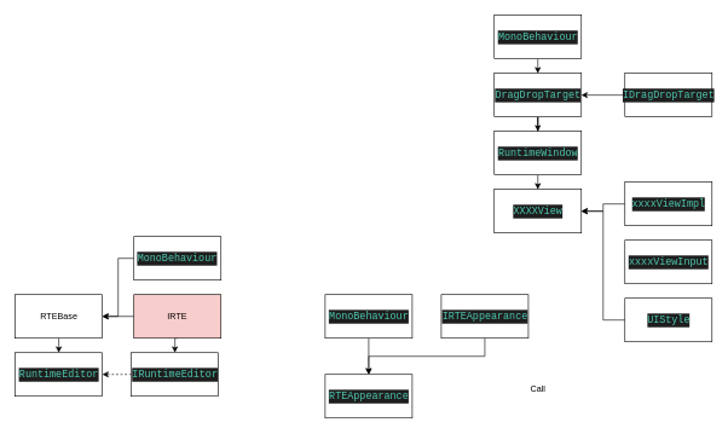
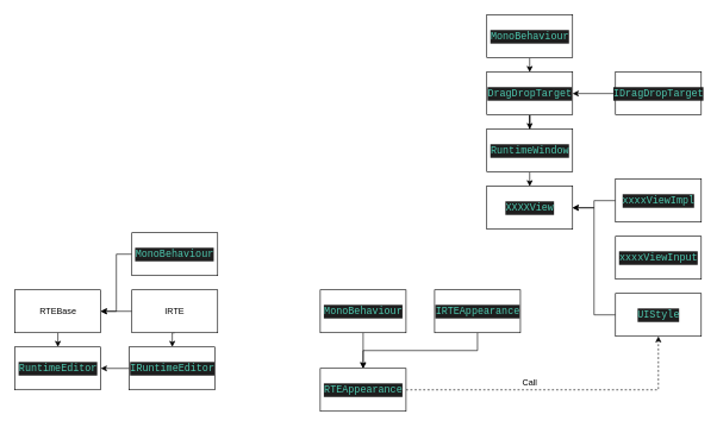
  <mxCell id="0" />
  <mxCell id="1" parent="0" />
  <mxCell id="2" style="edgeStyle=orthogonalEdgeStyle;rounded=0;orthogonalLoop=1;jettySize=auto;html=1;exitX=0;exitY=0.5;exitDx=0;exitDy=0;entryX=1;entryY=0.5;entryDx=0;entryDy=0;" edge="1" parent="1" source="3" target="5"><mxGeometry relative="1" as="geometry" /></mxCell>
  <mxCell id="3" value="&lt;div style=&quot;color: rgb(212 , 212 , 212) ; background-color: rgb(30 , 30 , 30) ; font-family: &amp;#34;consolas&amp;#34; , &amp;#34;courier new&amp;#34; , monospace ; font-size: 14px ; line-height: 19px ; white-space: pre&quot;&gt;&lt;span style=&quot;color: #4ec9b0&quot;&gt;MonoBehaviour&lt;/span&gt;&lt;/div&gt;" style="rounded=0;whiteSpace=wrap;html=1;" vertex="1" parent="1"><mxGeometry x="184" y="325.5" width="120" height="60" as="geometry" /></mxCell>
  <mxCell id="4" style="edgeStyle=orthogonalEdgeStyle;rounded=0;orthogonalLoop=1;jettySize=auto;html=1;exitX=0.5;exitY=1;exitDx=0;exitDy=0;entryX=0.5;entryY=0;entryDx=0;entryDy=0;" edge="1" parent="1" source="5" target="11"><mxGeometry relative="1" as="geometry" /></mxCell>
  <mxCell id="5" value="RTEBase" style="rounded=0;whiteSpace=wrap;html=1;" vertex="1" parent="1"><mxGeometry x="20.5" y="405.5" width="120" height="60" as="geometry" /></mxCell>
  <mxCell id="6" style="edgeStyle=orthogonalEdgeStyle;rounded=0;orthogonalLoop=1;jettySize=auto;html=1;exitX=0.5;exitY=1;exitDx=0;exitDy=0;entryX=0.5;entryY=0;entryDx=0;entryDy=0;" edge="1" parent="1" source="8" target="10"><mxGeometry relative="1" as="geometry" /></mxCell>
  <mxCell id="7" style="edgeStyle=orthogonalEdgeStyle;rounded=0;orthogonalLoop=1;jettySize=auto;html=1;exitX=0;exitY=0.5;exitDx=0;exitDy=0;entryX=1;entryY=0.5;entryDx=0;entryDy=0;" edge="1" parent="1" source="8" target="5"><mxGeometry relative="1" as="geometry" /></mxCell>
- <mxCell id="8" value="IRTE" style="rounded=0;whiteSpace=wrap;html=1;fillColor=#f8cecc;" vertex="1" parent="1"><mxGeometry x="184" y="405.5" width="120" height="60" as="geometry" /></mxCell>
- <mxCell id="9" style="edgeStyle=orthogonalEdgeStyle;rounded=0;orthogonalLoop=1;jettySize=auto;html=1;exitX=0;exitY=0.5;exitDx=0;exitDy=0;entryX=1;entryY=0.5;entryDx=0;entryDy=0;dashed=1;" edge="1" parent="1" source="10" target="11"><mxGeometry relative="1" as="geometry" /></mxCell>
+ <mxCell id="8" value="IRTE" style="rounded=0;whiteSpace=wrap;html=1;" vertex="1" parent="1"><mxGeometry x="184" y="405.5" width="120" height="60" as="geometry" /></mxCell>
+ <mxCell id="9" style="edgeStyle=orthogonalEdgeStyle;rounded=0;orthogonalLoop=1;jettySize=auto;html=1;exitX=0;exitY=0.5;exitDx=0;exitDy=0;entryX=1;entryY=0.5;entryDx=0;entryDy=0;" edge="1" parent="1" source="10" target="11"><mxGeometry relative="1" as="geometry" /></mxCell>
  <mxCell id="10" value="&lt;div style=&quot;color: rgb(212 , 212 , 212) ; background-color: rgb(30 , 30 , 30) ; font-family: &amp;#34;consolas&amp;#34; , &amp;#34;courier new&amp;#34; , monospace ; font-size: 14px ; line-height: 19px ; white-space: pre&quot;&gt;&lt;span style=&quot;color: #4ec9b0&quot;&gt;IRuntimeEditor&lt;/span&gt;&lt;/div&gt;" style="rounded=0;whiteSpace=wrap;html=1;" vertex="1" parent="1"><mxGeometry x="180.5" y="485.5" width="120" height="60" as="geometry" /></mxCell>
  <mxCell id="11" value="&lt;div style=&quot;color: rgb(212 , 212 , 212) ; background-color: rgb(30 , 30 , 30) ; font-family: &amp;#34;consolas&amp;#34; , &amp;#34;courier new&amp;#34; , monospace ; font-size: 14px ; line-height: 19px ; white-space: pre&quot;&gt;&lt;span style=&quot;color: #4ec9b0&quot;&gt;RuntimeEditor&lt;/span&gt;&lt;/div&gt;" style="rounded=0;whiteSpace=wrap;html=1;" vertex="1" parent="1"><mxGeometry x="20.5" y="485.5" width="120" height="60" as="geometry" /></mxCell>
  <mxCell id="12" style="edgeStyle=orthogonalEdgeStyle;rounded=0;orthogonalLoop=1;jettySize=auto;html=1;exitX=0.5;exitY=1;exitDx=0;exitDy=0;entryX=0.5;entryY=0;entryDx=0;entryDy=0;" edge="1" parent="1" source="13" target="17"><mxGeometry relative="1" as="geometry" /></mxCell>
  <mxCell id="13" value="&lt;div style=&quot;color: rgb(212 , 212 , 212) ; background-color: rgb(30 , 30 , 30) ; font-family: &amp;#34;consolas&amp;#34; , &amp;#34;courier new&amp;#34; , monospace ; font-size: 14px ; line-height: 19px ; white-space: pre&quot;&gt;&lt;span style=&quot;color: #4ec9b0&quot;&gt;IRTEAppearance&lt;/span&gt;&lt;/div&gt;" style="rounded=0;whiteSpace=wrap;html=1;" vertex="1" parent="1"><mxGeometry x="607.5" y="405.5" width="120" height="60" as="geometry" /></mxCell>
  <mxCell id="14" style="edgeStyle=orthogonalEdgeStyle;rounded=0;orthogonalLoop=1;jettySize=auto;html=1;exitX=0.5;exitY=1;exitDx=0;exitDy=0;entryX=0.5;entryY=0;entryDx=0;entryDy=0;" edge="1" parent="1" source="15" target="17"><mxGeometry relative="1" as="geometry" /></mxCell>
  <mxCell id="15" value="&lt;div style=&quot;color: rgb(212 , 212 , 212) ; background-color: rgb(30 , 30 , 30) ; font-family: &amp;#34;consolas&amp;#34; , &amp;#34;courier new&amp;#34; , monospace ; font-size: 14px ; line-height: 19px ; white-space: pre&quot;&gt;&lt;span style=&quot;color: #4ec9b0&quot;&gt;MonoBehaviour&lt;/span&gt;&lt;/div&gt;" style="rounded=0;whiteSpace=wrap;html=1;" vertex="1" parent="1"><mxGeometry x="447.5" y="405.5" width="120" height="60" as="geometry" /></mxCell>
+ <mxCell id="16" style="edgeStyle=orthogonalEdgeStyle;rounded=0;orthogonalLoop=1;jettySize=auto;html=1;exitX=1;exitY=0.5;exitDx=0;exitDy=0;entryX=0.5;entryY=1;entryDx=0;entryDy=0;dashed=1;" edge="1" parent="1" source="17" target="31"><mxGeometry relative="1" as="geometry" /></mxCell>
  <mxCell id="17" value="&lt;div style=&quot;color: rgb(212 , 212 , 212) ; background-color: rgb(30 , 30 , 30) ; font-family: &amp;#34;consolas&amp;#34; , &amp;#34;courier new&amp;#34; , monospace ; font-size: 14px ; line-height: 19px ; white-space: pre&quot;&gt;&lt;span style=&quot;color: #4ec9b0&quot;&gt;RTEAppearance&lt;/span&gt;&lt;/div&gt;" style="rounded=0;whiteSpace=wrap;html=1;" vertex="1" parent="1"><mxGeometry x="447.5" y="515.5" width="120" height="60" as="geometry" /></mxCell>
  <mxCell id="18" style="edgeStyle=orthogonalEdgeStyle;rounded=0;orthogonalLoop=1;jettySize=auto;html=1;exitX=0.5;exitY=1;exitDx=0;exitDy=0;" edge="1" parent="1" source="19" target="25"><mxGeometry relative="1" as="geometry" /></mxCell>
  <mxCell id="19" value="&lt;div style=&quot;color: rgb(212 , 212 , 212) ; background-color: rgb(30 , 30 , 30) ; font-family: &amp;#34;consolas&amp;#34; , &amp;#34;courier new&amp;#34; , monospace ; font-size: 14px ; line-height: 19px ; white-space: pre&quot;&gt;&lt;span style=&quot;color: #4ec9b0&quot;&gt;DragDropTarget&lt;/span&gt;&lt;/div&gt;" style="rounded=0;whiteSpace=wrap;html=1;" vertex="1" parent="1"><mxGeometry x="680.5" y="100.5" width="120" height="60" as="geometry" /></mxCell>
  <mxCell id="20" style="edgeStyle=orthogonalEdgeStyle;rounded=0;orthogonalLoop=1;jettySize=auto;html=1;exitX=0.5;exitY=1;exitDx=0;exitDy=0;entryX=0.5;entryY=0;entryDx=0;entryDy=0;" edge="1" parent="1" source="21" target="19"><mxGeometry relative="1" as="geometry" /></mxCell>
  <mxCell id="21" value="&lt;div style=&quot;color: rgb(212 , 212 , 212) ; background-color: rgb(30 , 30 , 30) ; font-family: &amp;#34;consolas&amp;#34; , &amp;#34;courier new&amp;#34; , monospace ; font-size: 14px ; line-height: 19px ; white-space: pre&quot;&gt;&lt;span style=&quot;color: #4ec9b0&quot;&gt;MonoBehaviour&lt;/span&gt;&lt;/div&gt;" style="rounded=0;whiteSpace=wrap;html=1;" vertex="1" parent="1"><mxGeometry x="680.5" y="20.5" width="120" height="60" as="geometry" /></mxCell>
  <mxCell id="22" style="edgeStyle=orthogonalEdgeStyle;rounded=0;orthogonalLoop=1;jettySize=auto;html=1;exitX=0;exitY=0.5;exitDx=0;exitDy=0;entryX=1;entryY=0.5;entryDx=0;entryDy=0;" edge="1" parent="1" source="23" target="19"><mxGeometry relative="1" as="geometry" /></mxCell>
  <mxCell id="23" value="&lt;div style=&quot;color: rgb(212 , 212 , 212) ; background-color: rgb(30 , 30 , 30) ; font-family: &amp;#34;consolas&amp;#34; , &amp;#34;courier new&amp;#34; , monospace ; font-size: 14px ; line-height: 19px ; white-space: pre&quot;&gt;&lt;span style=&quot;color: #4ec9b0&quot;&gt;IDragDropTarget&lt;/span&gt;&lt;/div&gt;" style="rounded=0;whiteSpace=wrap;html=1;" vertex="1" parent="1"><mxGeometry x="860.5" y="100.5" width="120" height="60" as="geometry" /></mxCell>
  <mxCell id="24" style="edgeStyle=orthogonalEdgeStyle;rounded=0;orthogonalLoop=1;jettySize=auto;html=1;exitX=0.5;exitY=1;exitDx=0;exitDy=0;entryX=0.5;entryY=0;entryDx=0;entryDy=0;" edge="1" parent="1" source="25" target="26"><mxGeometry relative="1" as="geometry" /></mxCell>
  <mxCell id="25" value="&lt;div style=&quot;color: rgb(212 , 212 , 212) ; background-color: rgb(30 , 30 , 30) ; font-family: &amp;#34;consolas&amp;#34; , &amp;#34;courier new&amp;#34; , monospace ; font-size: 14px ; line-height: 19px ; white-space: pre&quot;&gt;&lt;span style=&quot;color: #4ec9b0&quot;&gt;RuntimeWindow&lt;/span&gt;&lt;/div&gt;" style="rounded=0;whiteSpace=wrap;html=1;" vertex="1" parent="1"><mxGeometry x="680.5" y="180.5" width="120" height="60" as="geometry" /></mxCell>
  <mxCell id="26" value="&lt;div style=&quot;color: rgb(212 , 212 , 212) ; background-color: rgb(30 , 30 , 30) ; font-family: &amp;#34;consolas&amp;#34; , &amp;#34;courier new&amp;#34; , monospace ; font-size: 14px ; line-height: 19px ; white-space: pre&quot;&gt;&lt;span style=&quot;color: #4ec9b0&quot;&gt;XXXXView&lt;/span&gt;&lt;/div&gt;" style="rounded=0;whiteSpace=wrap;html=1;" vertex="1" parent="1"><mxGeometry x="680.5" y="260.5" width="120" height="60" as="geometry" /></mxCell>
  <mxCell id="27" style="edgeStyle=orthogonalEdgeStyle;rounded=0;orthogonalLoop=1;jettySize=auto;html=1;entryX=1;entryY=0.5;entryDx=0;entryDy=0;" edge="1" parent="1" source="28" target="26"><mxGeometry relative="1" as="geometry" /></mxCell>
  <mxCell id="28" value="&lt;div style=&quot;color: rgb(212 , 212 , 212) ; background-color: rgb(30 , 30 , 30) ; font-family: &amp;#34;consolas&amp;#34; , &amp;#34;courier new&amp;#34; , monospace ; font-size: 14px ; line-height: 19px ; white-space: pre&quot;&gt;&lt;span style=&quot;color: #4ec9b0&quot;&gt;xxxxViewImpl&lt;/span&gt;&lt;/div&gt;" style="rounded=0;whiteSpace=wrap;html=1;" vertex="1" parent="1"><mxGeometry x="860.5" y="250.5" width="120" height="60" as="geometry" /></mxCell>
  <mxCell id="29" value="&lt;div style=&quot;color: rgb(212 , 212 , 212) ; background-color: rgb(30 , 30 , 30) ; font-family: &amp;#34;consolas&amp;#34; , &amp;#34;courier new&amp;#34; , monospace ; font-size: 14px ; line-height: 19px ; white-space: pre&quot;&gt;&lt;span style=&quot;color: #4ec9b0&quot;&gt;xxxxViewInput&lt;/span&gt;&lt;/div&gt;" style="rounded=0;whiteSpace=wrap;html=1;" vertex="1" parent="1"><mxGeometry x="860.5" y="330.5" width="120" height="60" as="geometry" /></mxCell>
  <mxCell id="30" style="edgeStyle=orthogonalEdgeStyle;rounded=0;orthogonalLoop=1;jettySize=auto;html=1;entryX=1;entryY=0.5;entryDx=0;entryDy=0;" edge="1" parent="1" source="31" target="26"><mxGeometry relative="1" as="geometry" /></mxCell>
  <mxCell id="31" value="&lt;div style=&quot;color: rgb(212 , 212 , 212) ; background-color: rgb(30 , 30 , 30) ; font-family: &amp;#34;consolas&amp;#34; , &amp;#34;courier new&amp;#34; , monospace ; font-size: 14px ; line-height: 19px ; white-space: pre&quot;&gt;&lt;span style=&quot;color: #4ec9b0&quot;&gt;UIStyle&lt;/span&gt;&lt;/div&gt;" style="rounded=0;whiteSpace=wrap;html=1;" vertex="1" parent="1"><mxGeometry x="860.5" y="410.5" width="120" height="60" as="geometry" /></mxCell>
  <mxCell id="32" value="Call" style="text;html=1;strokeColor=none;fillColor=none;align=center;verticalAlign=middle;whiteSpace=wrap;rounded=0;" vertex="1" parent="1"><mxGeometry x="720.5" y="525.5" width="40" height="20" as="geometry" /></mxCell>
